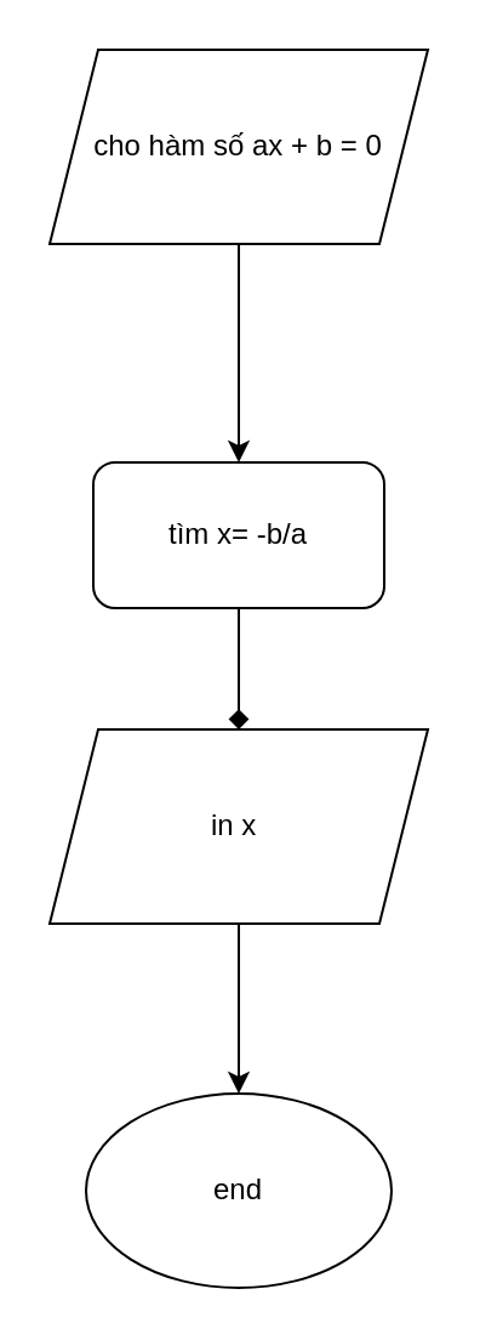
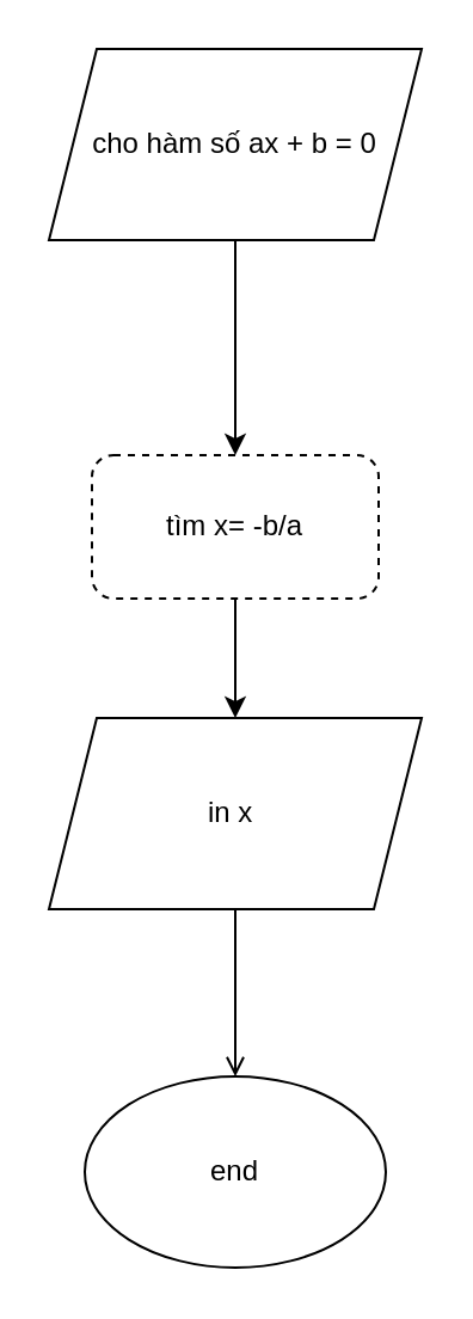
  <mxCell id="0" />
  <mxCell id="1" parent="0" />
  <mxCell id="2" value="" style="edgeStyle=orthogonalEdgeStyle;rounded=0;orthogonalLoop=1;jettySize=auto;html=1;" edge="1" parent="1" source="3" target="5"><mxGeometry relative="1" as="geometry" /></mxCell>
  <mxCell id="3" value="cho hàm số ax + b = 0" style="shape=parallelogram;perimeter=parallelogramPerimeter;whiteSpace=wrap;html=1;fixedSize=1;" parent="1" vertex="1"><mxGeometry x="20" y="20" width="156" height="80" as="geometry" /></mxCell>
- <mxCell id="4" value="" style="edgeStyle=orthogonalEdgeStyle;rounded=0;orthogonalLoop=1;jettySize=auto;html=1;endArrow=diamond;" edge="1" parent="1" source="5" target="8"><mxGeometry relative="1" as="geometry" /></mxCell>
- <mxCell id="5" value="tìm x= -b/a" style="rounded=1;whiteSpace=wrap;html=1;" vertex="1" parent="1"><mxGeometry x="38" y="190" width="120" height="60" as="geometry" /></mxCell>
+ <mxCell id="4" value="" style="edgeStyle=orthogonalEdgeStyle;rounded=0;orthogonalLoop=1;jettySize=auto;html=1;" edge="1" parent="1" source="5" target="8"><mxGeometry relative="1" as="geometry" /></mxCell>
+ <mxCell id="5" value="tìm x= -b/a" style="rounded=1;whiteSpace=wrap;html=1;dashed=1;" vertex="1" parent="1"><mxGeometry x="38" y="190" width="120" height="60" as="geometry" /></mxCell>
  <mxCell id="6" value="end" style="ellipse;whiteSpace=wrap;html=1;rounded=1;" vertex="1" parent="1"><mxGeometry x="35" y="450" width="126" height="80" as="geometry" /></mxCell>
- <mxCell id="7" value="" style="edgeStyle=orthogonalEdgeStyle;rounded=0;orthogonalLoop=1;jettySize=auto;html=1;" edge="1" parent="1" source="8" target="6"><mxGeometry relative="1" as="geometry" /></mxCell>
+ <mxCell id="7" value="" style="edgeStyle=orthogonalEdgeStyle;rounded=0;orthogonalLoop=1;jettySize=auto;html=1;endArrow=open;" edge="1" parent="1" source="8" target="6"><mxGeometry relative="1" as="geometry" /></mxCell>
  <mxCell id="8" value="in x&amp;nbsp;" style="shape=parallelogram;perimeter=parallelogramPerimeter;whiteSpace=wrap;html=1;fixedSize=1;" vertex="1" parent="1"><mxGeometry x="20" y="300" width="156" height="80" as="geometry" /></mxCell>
